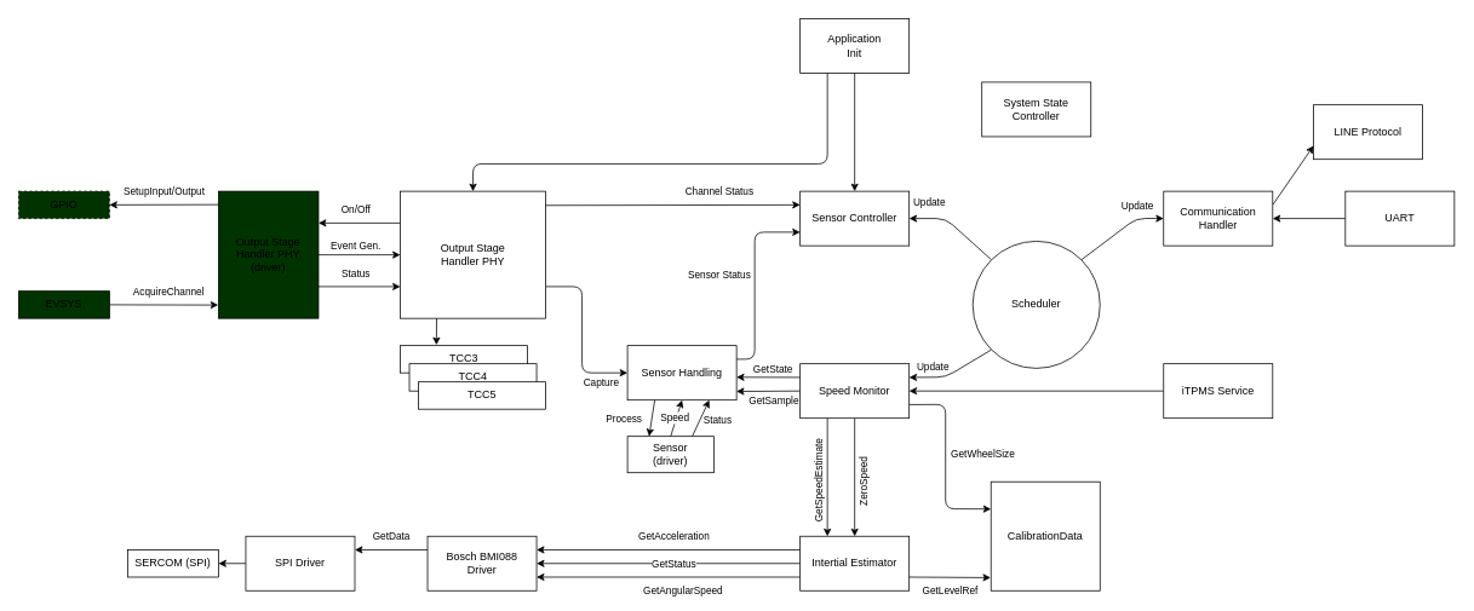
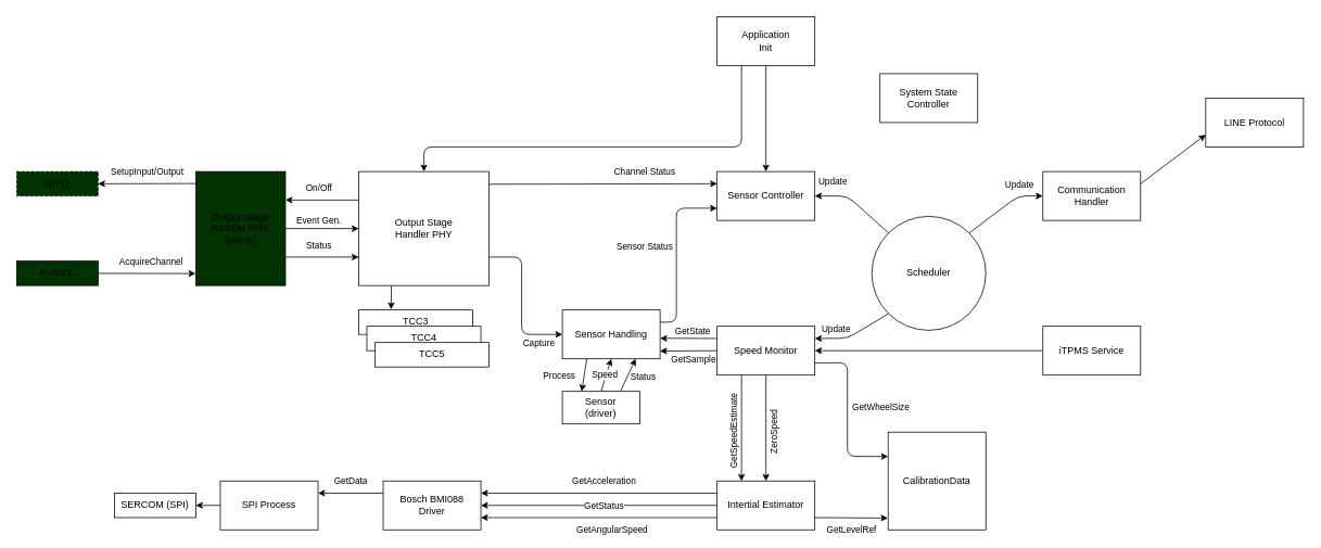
  <mxCell id="0" />
  <mxCell id="1" parent="0" />
  <mxCell id="2" style="edgeStyle=none;html=1;exitX=1;exitY=0.5;exitDx=0;exitDy=0;entryX=0;entryY=0.5;entryDx=0;entryDy=0;" parent="1" source="8" target="16" edge="1"><mxGeometry relative="1" as="geometry" /></mxCell>
  <mxCell id="3" value="Event Gen." style="edgeLabel;html=1;align=center;verticalAlign=middle;resizable=0;points=[];" parent="2" vertex="1" connectable="0"><mxGeometry x="0.142" relative="1" as="geometry"><mxPoint x="-11" y="-10" as="offset" /></mxGeometry></mxCell>
  <mxCell id="4" style="edgeStyle=none;html=1;exitX=1;exitY=0.75;exitDx=0;exitDy=0;entryX=0;entryY=0.75;entryDx=0;entryDy=0;" parent="1" source="8" target="16" edge="1"><mxGeometry relative="1" as="geometry" /></mxCell>
  <mxCell id="5" value="Status" style="edgeLabel;html=1;align=center;verticalAlign=middle;resizable=0;points=[];" parent="4" vertex="1" connectable="0"><mxGeometry x="0.16" y="-1" relative="1" as="geometry"><mxPoint x="-12" y="-16" as="offset" /></mxGeometry></mxCell>
  <mxCell id="6" style="edgeStyle=none;html=1;exitX=0.009;exitY=0.105;exitDx=0;exitDy=0;entryX=1;entryY=0.5;entryDx=0;entryDy=0;exitPerimeter=0;" parent="1" source="8" target="20" edge="1"><mxGeometry relative="1" as="geometry" /></mxCell>
  <mxCell id="7" value="SetupInput/Output" style="edgeLabel;html=1;align=center;verticalAlign=middle;resizable=0;points=[];" parent="6" vertex="1" connectable="0"><mxGeometry x="-0.352" y="1" relative="1" as="geometry"><mxPoint x="-22" y="-16" as="offset" /></mxGeometry></mxCell>
  <mxCell id="8" value="Output Stage&lt;br&gt;Handler PHY&lt;br&gt;(driver)" style="rounded=0;whiteSpace=wrap;html=1;fillColor=#003300;" parent="1" vertex="1"><mxGeometry x="240" y="210.2" width="110" height="140" as="geometry" /></mxCell>
  <mxCell id="9" style="edgeStyle=none;html=1;exitX=0;exitY=0.25;exitDx=0;exitDy=0;entryX=1;entryY=0.25;entryDx=0;entryDy=0;" parent="1" source="16" target="8" edge="1"><mxGeometry relative="1" as="geometry" /></mxCell>
  <mxCell id="10" value="On/Off" style="edgeLabel;html=1;align=center;verticalAlign=middle;resizable=0;points=[];" parent="9" vertex="1" connectable="0"><mxGeometry x="-0.433" y="4" relative="1" as="geometry"><mxPoint x="-24" y="-19" as="offset" /></mxGeometry></mxCell>
  <mxCell id="11" style="edgeStyle=none;html=1;exitX=1;exitY=0.75;exitDx=0;exitDy=0;entryX=0;entryY=0.5;entryDx=0;entryDy=0;" parent="1" source="16" target="28" edge="1"><mxGeometry relative="1" as="geometry"><Array as="points"><mxPoint x="640" y="315.2" /><mxPoint x="640" y="410.2" /></Array></mxGeometry></mxCell>
  <mxCell id="12" value="Capture" style="edgeLabel;html=1;align=center;verticalAlign=middle;resizable=0;points=[];" parent="11" vertex="1" connectable="0"><mxGeometry x="-0.166" y="1" relative="1" as="geometry"><mxPoint x="19" y="68" as="offset" /></mxGeometry></mxCell>
  <mxCell id="13" style="edgeStyle=none;html=1;entryX=0;entryY=0.25;entryDx=0;entryDy=0;exitX=0.995;exitY=0.111;exitDx=0;exitDy=0;exitPerimeter=0;" parent="1" source="16" target="34" edge="1"><mxGeometry relative="1" as="geometry"><mxPoint x="600" y="220.2" as="sourcePoint" /></mxGeometry></mxCell>
  <mxCell id="14" value="Channel Status" style="edgeLabel;html=1;align=center;verticalAlign=middle;resizable=0;points=[];" parent="13" vertex="1" connectable="0"><mxGeometry x="-0.292" y="-3" relative="1" as="geometry"><mxPoint x="92" y="-18" as="offset" /></mxGeometry></mxCell>
  <mxCell id="15" style="edgeStyle=none;html=1;exitX=0.25;exitY=1;exitDx=0;exitDy=0;entryX=0.284;entryY=-0.024;entryDx=0;entryDy=0;entryPerimeter=0;" parent="1" source="16" target="17" edge="1"><mxGeometry relative="1" as="geometry" /></mxCell>
  <mxCell id="16" value="Output Stage&lt;br&gt;Handler PHY" style="rounded=0;whiteSpace=wrap;html=1;" parent="1" vertex="1"><mxGeometry x="440" y="210.2" width="160" height="140" as="geometry" /></mxCell>
  <mxCell id="17" value="TCC3" style="rounded=0;whiteSpace=wrap;html=1;" parent="1" vertex="1"><mxGeometry x="440" y="380.2" width="140" height="30" as="geometry" /></mxCell>
  <mxCell id="18" value="TCC4" style="rounded=0;whiteSpace=wrap;html=1;" parent="1" vertex="1"><mxGeometry x="450" y="400.2" width="140" height="30" as="geometry" /></mxCell>
  <mxCell id="19" value="TCC5" style="rounded=0;whiteSpace=wrap;html=1;" parent="1" vertex="1"><mxGeometry x="460" y="420.2" width="140" height="30" as="geometry" /></mxCell>
  <mxCell id="20" value="GPIO" style="rounded=0;whiteSpace=wrap;html=1;fillColor=#003300;dashed=1;" parent="1" vertex="1"><mxGeometry x="20" y="210.2" width="100" height="30" as="geometry" /></mxCell>
  <mxCell id="21" style="edgeStyle=none;html=1;exitX=1;exitY=0.5;exitDx=0;exitDy=0;entryX=-0.003;entryY=0.895;entryDx=0;entryDy=0;entryPerimeter=0;" parent="1" source="23" target="8" edge="1"><mxGeometry relative="1" as="geometry" /></mxCell>
  <mxCell id="22" value="AcquireChannel" style="edgeLabel;html=1;align=center;verticalAlign=middle;resizable=0;points=[];" parent="21" vertex="1" connectable="0"><mxGeometry x="0.464" y="-1" relative="1" as="geometry"><mxPoint x="-23" y="-16" as="offset" /></mxGeometry></mxCell>
  <mxCell id="23" value="EVSYS" style="rounded=0;whiteSpace=wrap;html=1;fillColor=#003300;" parent="1" vertex="1"><mxGeometry x="20" y="320.2" width="100" height="30" as="geometry" /></mxCell>
  <mxCell id="24" style="edgeStyle=none;html=1;exitX=1;exitY=0.25;exitDx=0;exitDy=0;entryX=0;entryY=0.75;entryDx=0;entryDy=0;" parent="1" source="28" target="34" edge="1"><mxGeometry relative="1" as="geometry"><Array as="points"><mxPoint x="830" y="395.2" /><mxPoint x="830" y="255.2" /></Array></mxGeometry></mxCell>
  <mxCell id="25" value="Sensor Status" style="edgeLabel;html=1;align=center;verticalAlign=middle;resizable=0;points=[];" parent="24" vertex="1" connectable="0"><mxGeometry x="0.222" y="3" relative="1" as="geometry"><mxPoint x="-37" y="15" as="offset" /></mxGeometry></mxCell>
  <mxCell id="26" style="edgeStyle=none;html=1;exitX=0.25;exitY=1;exitDx=0;exitDy=0;entryX=0.25;entryY=0;entryDx=0;entryDy=0;" parent="1" source="28" target="33" edge="1"><mxGeometry relative="1" as="geometry" /></mxCell>
  <mxCell id="27" value="Process" style="edgeLabel;html=1;align=center;verticalAlign=middle;resizable=0;points=[];" parent="26" vertex="1" connectable="0"><mxGeometry x="0.326" y="-1" relative="1" as="geometry"><mxPoint x="-29" y="-6" as="offset" /></mxGeometry></mxCell>
  <mxCell id="28" value="Sensor Handling" style="rounded=0;whiteSpace=wrap;html=1;" parent="1" vertex="1"><mxGeometry x="690" y="380.2" width="120" height="60" as="geometry" /></mxCell>
  <mxCell id="29" style="edgeStyle=none;html=1;exitX=0.75;exitY=0;exitDx=0;exitDy=0;entryX=0.75;entryY=1;entryDx=0;entryDy=0;" parent="1" source="33" target="28" edge="1"><mxGeometry relative="1" as="geometry" /></mxCell>
  <mxCell id="30" value="Status" style="edgeLabel;html=1;align=center;verticalAlign=middle;resizable=0;points=[];" parent="29" vertex="1" connectable="0"><mxGeometry x="-0.22" y="-1" relative="1" as="geometry"><mxPoint x="19" y="-4" as="offset" /></mxGeometry></mxCell>
  <mxCell id="31" style="edgeStyle=none;html=1;exitX=0.5;exitY=0;exitDx=0;exitDy=0;entryX=0.5;entryY=1;entryDx=0;entryDy=0;" parent="1" source="33" target="28" edge="1"><mxGeometry relative="1" as="geometry" /></mxCell>
  <mxCell id="32" value="Speed" style="edgeLabel;html=1;align=center;verticalAlign=middle;resizable=0;points=[];" parent="31" vertex="1" connectable="0"><mxGeometry x="-0.38" relative="1" as="geometry"><mxPoint y="-8" as="offset" /></mxGeometry></mxCell>
  <mxCell id="33" value="Sensor&lt;br&gt;(driver)" style="rounded=0;whiteSpace=wrap;html=1;" parent="1" vertex="1"><mxGeometry x="690" y="480.2" width="95" height="40" as="geometry" /></mxCell>
  <mxCell id="34" value="Sensor Controller" style="rounded=0;whiteSpace=wrap;html=1;" parent="1" vertex="1"><mxGeometry x="880" y="210.2" width="120" height="60" as="geometry" /></mxCell>
  <mxCell id="35" style="edgeStyle=none;html=1;exitX=0;exitY=0;exitDx=0;exitDy=0;entryX=1;entryY=0.5;entryDx=0;entryDy=0;" parent="1" source="41" target="34" edge="1"><mxGeometry relative="1" as="geometry"><Array as="points"><mxPoint x="1040" y="240.2" /></Array></mxGeometry></mxCell>
  <mxCell id="36" value="Update" style="edgeLabel;html=1;align=center;verticalAlign=middle;resizable=0;points=[];" parent="35" vertex="1" connectable="0"><mxGeometry x="0.224" y="1" relative="1" as="geometry"><mxPoint x="-19" y="-21" as="offset" /></mxGeometry></mxCell>
  <mxCell id="37" style="edgeStyle=none;html=1;exitX=0;exitY=1;exitDx=0;exitDy=0;entryX=1;entryY=0.25;entryDx=0;entryDy=0;" parent="1" source="41" target="52" edge="1"><mxGeometry relative="1" as="geometry"><Array as="points"><mxPoint x="1040" y="415" /></Array></mxGeometry></mxCell>
  <mxCell id="38" value="Update" style="edgeLabel;html=1;align=center;verticalAlign=middle;resizable=0;points=[];" parent="37" vertex="1" connectable="0"><mxGeometry x="0.338" y="-1" relative="1" as="geometry"><mxPoint x="-7" y="-11" as="offset" /></mxGeometry></mxCell>
  <mxCell id="39" style="edgeStyle=none;html=1;exitX=1;exitY=0;exitDx=0;exitDy=0;entryX=0;entryY=0.5;entryDx=0;entryDy=0;" parent="1" source="41" target="70" edge="1"><mxGeometry relative="1" as="geometry"><Array as="points"><mxPoint x="1250" y="240" /></Array></mxGeometry></mxCell>
  <mxCell id="40" value="Update" style="edgeLabel;html=1;align=center;verticalAlign=middle;resizable=0;points=[];" parent="39" vertex="1" connectable="0"><mxGeometry x="0.223" y="-2" relative="1" as="geometry"><mxPoint x="8" y="-23" as="offset" /></mxGeometry></mxCell>
  <mxCell id="41" value="Scheduler" style="ellipse;whiteSpace=wrap;html=1;aspect=fixed;" parent="1" vertex="1"><mxGeometry x="1070" y="265.2" width="140" height="140" as="geometry" /></mxCell>
  <mxCell id="42" style="edgeStyle=none;html=1;exitX=0;exitY=0.5;exitDx=0;exitDy=0;entryX=0.999;entryY=0.841;entryDx=0;entryDy=0;entryPerimeter=0;" parent="1" source="52" target="28" edge="1"><mxGeometry relative="1" as="geometry" /></mxCell>
  <mxCell id="43" value="GetSample" style="edgeLabel;html=1;align=center;verticalAlign=middle;resizable=0;points=[];rotation=0;" parent="42" vertex="1" connectable="0"><mxGeometry x="-0.368" relative="1" as="geometry"><mxPoint x="-8" y="10" as="offset" /></mxGeometry></mxCell>
  <mxCell id="44" style="edgeStyle=none;html=1;exitX=0.25;exitY=1;exitDx=0;exitDy=0;entryX=0.25;entryY=0;entryDx=0;entryDy=0;" parent="1" source="52" target="67" edge="1"><mxGeometry relative="1" as="geometry" /></mxCell>
  <mxCell id="45" value="GetSpeedEstimate" style="edgeLabel;html=1;align=center;verticalAlign=middle;resizable=0;points=[];rotation=-90;" parent="44" vertex="1" connectable="0"><mxGeometry x="0.402" y="-1" relative="1" as="geometry"><mxPoint x="-9" y="-21" as="offset" /></mxGeometry></mxCell>
  <mxCell id="46" style="edgeStyle=none;html=1;exitX=0.5;exitY=1;exitDx=0;exitDy=0;entryX=0.5;entryY=0;entryDx=0;entryDy=0;" parent="1" source="52" target="67" edge="1"><mxGeometry relative="1" as="geometry" /></mxCell>
  <mxCell id="47" value="ZeroSpeed" style="edgeLabel;html=1;align=center;verticalAlign=middle;resizable=0;points=[];rotation=-90;" parent="46" vertex="1" connectable="0"><mxGeometry x="-0.249" y="3" relative="1" as="geometry"><mxPoint x="7" y="22" as="offset" /></mxGeometry></mxCell>
  <mxCell id="48" style="edgeStyle=none;html=1;exitX=1;exitY=0.75;exitDx=0;exitDy=0;entryX=0;entryY=0.25;entryDx=0;entryDy=0;" parent="1" source="52" target="68" edge="1"><mxGeometry relative="1" as="geometry"><Array as="points"><mxPoint x="1040" y="445" /><mxPoint x="1040" y="560" /></Array></mxGeometry></mxCell>
  <mxCell id="49" value="GetWheelSize" style="edgeLabel;html=1;align=center;verticalAlign=middle;resizable=0;points=[];" parent="48" vertex="1" connectable="0"><mxGeometry x="-0.17" y="1" relative="1" as="geometry"><mxPoint x="39" y="10" as="offset" /></mxGeometry></mxCell>
  <mxCell id="50" style="edgeStyle=none;html=1;exitX=0;exitY=0.25;exitDx=0;exitDy=0;" parent="1" source="52" edge="1"><mxGeometry relative="1" as="geometry"><mxPoint x="810" y="415" as="targetPoint" /></mxGeometry></mxCell>
  <mxCell id="51" value="GetState" style="edgeLabel;html=1;align=center;verticalAlign=middle;resizable=0;points=[];" parent="50" vertex="1" connectable="0"><mxGeometry x="0.249" y="1" relative="1" as="geometry"><mxPoint x="14" y="-11" as="offset" /></mxGeometry></mxCell>
  <mxCell id="52" value="Speed Monitor" style="rounded=0;whiteSpace=wrap;html=1;" parent="1" vertex="1"><mxGeometry x="880" y="400.2" width="120" height="60" as="geometry" /></mxCell>
  <mxCell id="53" value="SERCOM (SPI)" style="rounded=0;whiteSpace=wrap;html=1;" parent="1" vertex="1"><mxGeometry x="140" y="605.2" width="100" height="30" as="geometry" /></mxCell>
  <mxCell id="54" style="edgeStyle=none;html=1;exitX=0;exitY=0.5;exitDx=0;exitDy=0;entryX=1;entryY=0.5;entryDx=0;entryDy=0;" parent="1" source="55" target="53" edge="1"><mxGeometry relative="1" as="geometry" /></mxCell>
- <mxCell id="55" value="SPI Driver" style="rounded=0;whiteSpace=wrap;html=1;" parent="1" vertex="1"><mxGeometry x="270" y="590.2" width="120" height="60" as="geometry" /></mxCell>
+ <mxCell id="55" value="SPI Process" style="rounded=0;whiteSpace=wrap;html=1;" parent="1" vertex="1"><mxGeometry x="270" y="590.2" width="120" height="60" as="geometry" /></mxCell>
  <mxCell id="56" style="edgeStyle=none;html=1;exitX=0;exitY=0.25;exitDx=0;exitDy=0;entryX=1;entryY=0.25;entryDx=0;entryDy=0;" parent="1" source="58" target="55" edge="1"><mxGeometry relative="1" as="geometry" /></mxCell>
  <mxCell id="57" value="GetData" style="edgeLabel;html=1;align=center;verticalAlign=middle;resizable=0;points=[];" parent="56" vertex="1" connectable="0"><mxGeometry x="0.29" y="1" relative="1" as="geometry"><mxPoint x="11" y="-16" as="offset" /></mxGeometry></mxCell>
  <mxCell id="58" value="Bosch BMI088&lt;br&gt;Driver" style="rounded=0;whiteSpace=wrap;html=1;" parent="1" vertex="1"><mxGeometry x="470" y="590.2" width="120" height="60" as="geometry" /></mxCell>
  <mxCell id="59" style="edgeStyle=none;html=1;exitX=0;exitY=0.25;exitDx=0;exitDy=0;entryX=1;entryY=0.25;entryDx=0;entryDy=0;" parent="1" source="67" target="58" edge="1"><mxGeometry relative="1" as="geometry" /></mxCell>
  <mxCell id="60" value="GetAcceleration" style="edgeLabel;html=1;align=center;verticalAlign=middle;resizable=0;points=[];" parent="59" vertex="1" connectable="0"><mxGeometry x="-0.209" y="2" relative="1" as="geometry"><mxPoint x="-25" y="-17" as="offset" /></mxGeometry></mxCell>
  <mxCell id="61" style="edgeStyle=none;html=1;exitX=0;exitY=0.75;exitDx=0;exitDy=0;entryX=1;entryY=0.75;entryDx=0;entryDy=0;" parent="1" source="67" target="58" edge="1"><mxGeometry relative="1" as="geometry" /></mxCell>
  <mxCell id="62" value="GetAngularSpeed" style="edgeLabel;html=1;align=center;verticalAlign=middle;resizable=0;points=[];" parent="61" vertex="1" connectable="0"><mxGeometry x="-0.324" relative="1" as="geometry"><mxPoint x="-32" y="15" as="offset" /></mxGeometry></mxCell>
  <mxCell id="63" style="edgeStyle=none;html=1;exitX=0;exitY=0.5;exitDx=0;exitDy=0;entryX=1;entryY=0.5;entryDx=0;entryDy=0;" parent="1" source="67" target="58" edge="1"><mxGeometry relative="1" as="geometry" /></mxCell>
  <mxCell id="64" value="GetStatus" style="edgeLabel;html=1;align=center;verticalAlign=middle;resizable=0;points=[];" parent="63" vertex="1" connectable="0"><mxGeometry x="-0.395" y="4" relative="1" as="geometry"><mxPoint x="-52" y="-4" as="offset" /></mxGeometry></mxCell>
  <mxCell id="65" style="edgeStyle=none;html=1;exitX=1;exitY=0.75;exitDx=0;exitDy=0;entryX=-0.003;entryY=0.88;entryDx=0;entryDy=0;entryPerimeter=0;" parent="1" source="67" target="68" edge="1"><mxGeometry relative="1" as="geometry" /></mxCell>
  <mxCell id="66" value="GetLevelRef" style="edgeLabel;html=1;align=center;verticalAlign=middle;resizable=0;points=[];" parent="65" vertex="1" connectable="0"><mxGeometry x="0.535" y="-3" relative="1" as="geometry"><mxPoint x="-24" y="11" as="offset" /></mxGeometry></mxCell>
  <mxCell id="67" value="Intertial Estimator" style="rounded=0;whiteSpace=wrap;html=1;" parent="1" vertex="1"><mxGeometry x="880" y="590.2" width="120" height="60" as="geometry" /></mxCell>
  <mxCell id="68" value="CalibrationData" style="rounded=0;whiteSpace=wrap;html=1;" parent="1" vertex="1"><mxGeometry x="1090" y="530.2" width="120" height="120" as="geometry" /></mxCell>
  <mxCell id="69" style="edgeStyle=none;html=1;exitX=1;exitY=0.25;exitDx=0;exitDy=0;entryX=0;entryY=0.75;entryDx=0;entryDy=0;" parent="1" source="70" target="79" edge="1"><mxGeometry relative="1" as="geometry" /></mxCell>
  <mxCell id="70" value="Communication&lt;br&gt;Handler" style="rounded=0;whiteSpace=wrap;html=1;" parent="1" vertex="1"><mxGeometry x="1280" y="210.2" width="120" height="60" as="geometry" /></mxCell>
  <mxCell id="71" style="edgeStyle=none;html=1;exitX=0;exitY=0.5;exitDx=0;exitDy=0;entryX=1;entryY=0.5;entryDx=0;entryDy=0;" parent="1" source="72" target="52" edge="1"><mxGeometry relative="1" as="geometry" /></mxCell>
  <mxCell id="72" value="iTPMS Service" style="rounded=0;whiteSpace=wrap;html=1;" parent="1" vertex="1"><mxGeometry x="1280" y="400.2" width="120" height="60" as="geometry" /></mxCell>
  <mxCell id="73" value="System State&lt;br&gt;Controller" style="rounded=0;whiteSpace=wrap;html=1;" parent="1" vertex="1"><mxGeometry x="1080" y="90" width="120" height="60" as="geometry" /></mxCell>
  <mxCell id="74" style="edgeStyle=none;html=1;exitX=0.5;exitY=1;exitDx=0;exitDy=0;entryX=0.5;entryY=0;entryDx=0;entryDy=0;" parent="1" source="76" target="34" edge="1"><mxGeometry relative="1" as="geometry" /></mxCell>
  <mxCell id="75" style="edgeStyle=none;html=1;exitX=0.25;exitY=1;exitDx=0;exitDy=0;entryX=0.5;entryY=0;entryDx=0;entryDy=0;" edge="1" parent="1" source="76" target="16"><mxGeometry relative="1" as="geometry"><Array as="points"><mxPoint x="910" y="180" /><mxPoint x="520" y="180" /></Array></mxGeometry></mxCell>
  <mxCell id="76" value="Application&lt;br&gt;Init" style="rounded=0;whiteSpace=wrap;html=1;" parent="1" vertex="1"><mxGeometry x="880" y="20" width="120" height="60" as="geometry" /></mxCell>
- <mxCell id="77" style="edgeStyle=none;html=1;exitX=0;exitY=0.5;exitDx=0;exitDy=0;entryX=1;entryY=0.5;entryDx=0;entryDy=0;" parent="1" source="78" target="70" edge="1"><mxGeometry relative="1" as="geometry" /></mxCell>
- <mxCell id="78" value="UART" style="rounded=0;whiteSpace=wrap;html=1;" parent="1" vertex="1"><mxGeometry x="1480" y="210.2" width="120" height="60" as="geometry" /></mxCell>
- <mxCell id="79" value="LINE Protocol" style="rounded=0;whiteSpace=wrap;html=1;" parent="1" vertex="1"><mxGeometry x="1445" y="115" width="120" height="60" as="geometry" /></mxCell>
+ <mxCell id="79" value="LINE Protocol" style="rounded=0;whiteSpace=wrap;html=1;" parent="1" vertex="1"><mxGeometry x="1480" y="120" width="120" height="60" as="geometry" /></mxCell>
